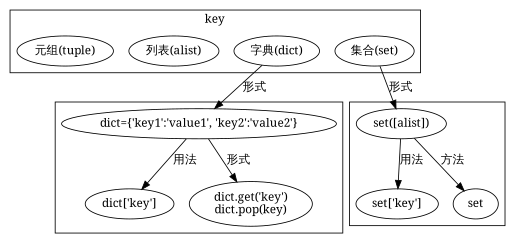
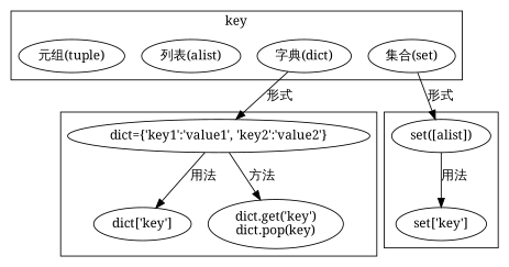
  digraph {
    fontname=SimSun
    node [fontname=SimSun]
    n1 [label="字典(dict)"]
    n2 [label="集合(set)"]
    n3 [label="列表(alist)"]
    n4 [label="元组(tuple)"]
    n5 [label="dict={'key1':'value1', 'key2':'value2'}"]
    n6 [label="dict['key']"]
    n7 [label="dict.get('key')\ndict.pop(key)"]
    n8 [label="set([alist])"]
    n9 [label="set['key']"]
-   n10 [label=set]
    subgraph cluster_1 {
      label=key
      n1
      n2
      n3
      n4
    }
    subgraph cluster_2 {
      n5
      n6
      n7
    }
    subgraph cluster_3 {
      n8
      n9
-     n10
    }
    n1 -> n5 [label="形式"]
    n2 -> n8 [label="形式"]
    n5 -> n6 [label="用法"]
-   n5 -> n7 [label="形式"]
+   n5 -> n7 [label="方法"]
    n8 -> n9 [label="用法"]
-   n8 -> n10 [label="方法"]
  }
